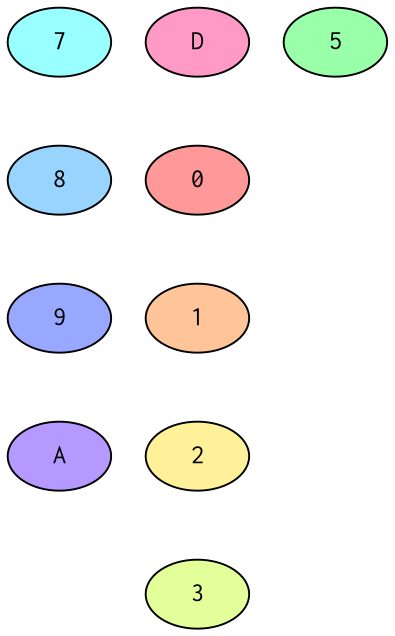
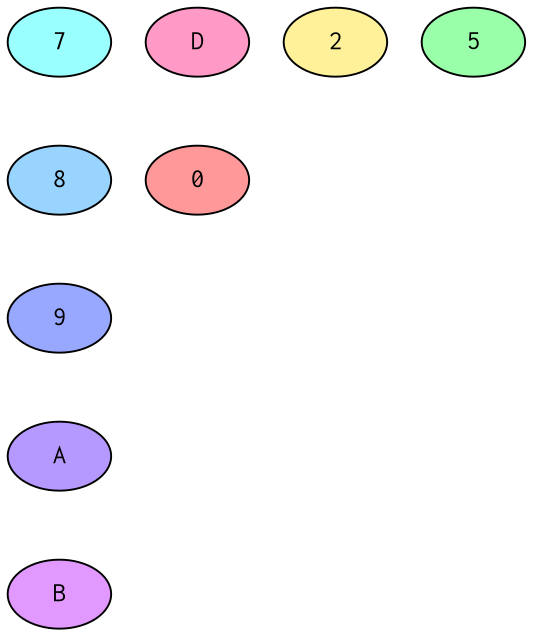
  strict digraph {
    splines=none
    node [fontname=Courier style=filled]
    A [fillcolor="0.714285714286 0.4 1" height=0.5 width=0.75]
+   B [fillcolor="0.785714285714 0.4 1" height=0.5 width=0.75]
    D [fillcolor="0.928571428571 0.4 1" height=0.5 width=0.75]
    0 [fillcolor="0.0 0.4 1" height=0.5 width=0.75]
-   1 [fillcolor="0.0714285714286 0.4 1" height=0.5 width=0.75]
    2 [fillcolor="0.142857142857 0.4 1" height=0.5 width=0.75]
-   3 [fillcolor="0.214285714286 0.4 1" height=0.5 width=0.75]
    5 [fillcolor="0.357142857143 0.4 1" height=0.5 width=0.75]
    7 [fillcolor="0.5 0.4 1" height=0.5 width=0.75]
    8 [fillcolor="0.571428571429 0.4 1" height=0.5 width=0.75]
    9 [fillcolor="0.642857142857 0.4 1" height=0.5 width=0.75]
+   A -> B
    D -> 0
-   0 -> 1
-   1 -> 2
-   2 -> 3
    7 -> 8
    8 -> 9
    9 -> A
  }
